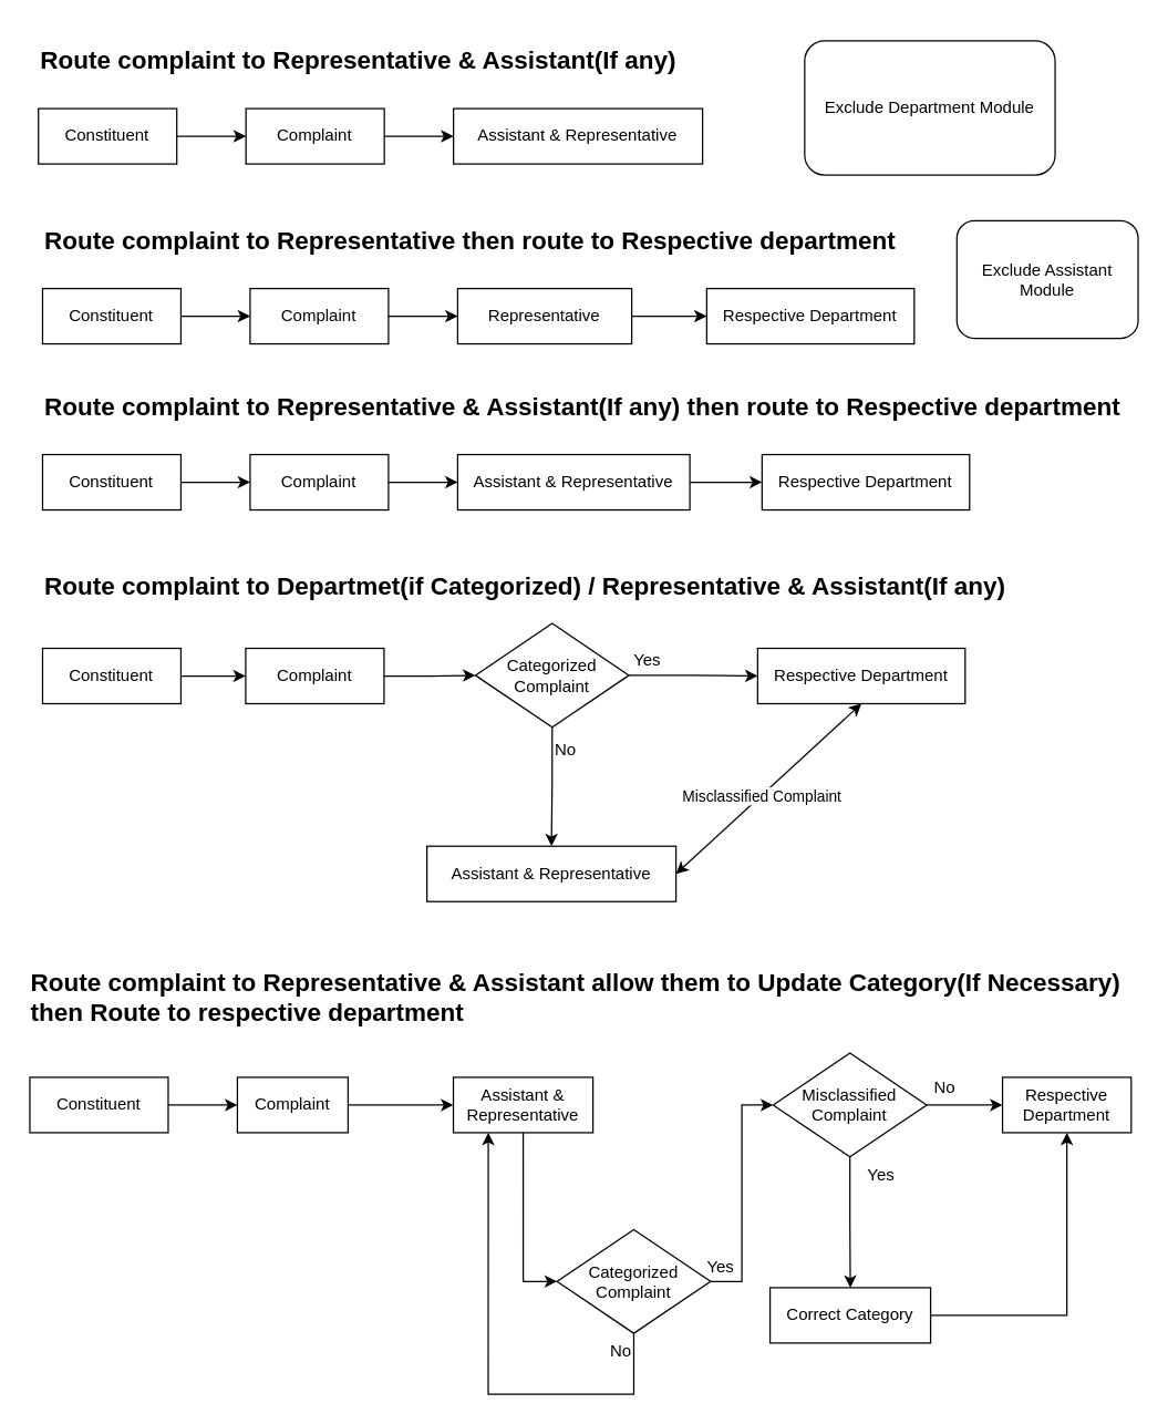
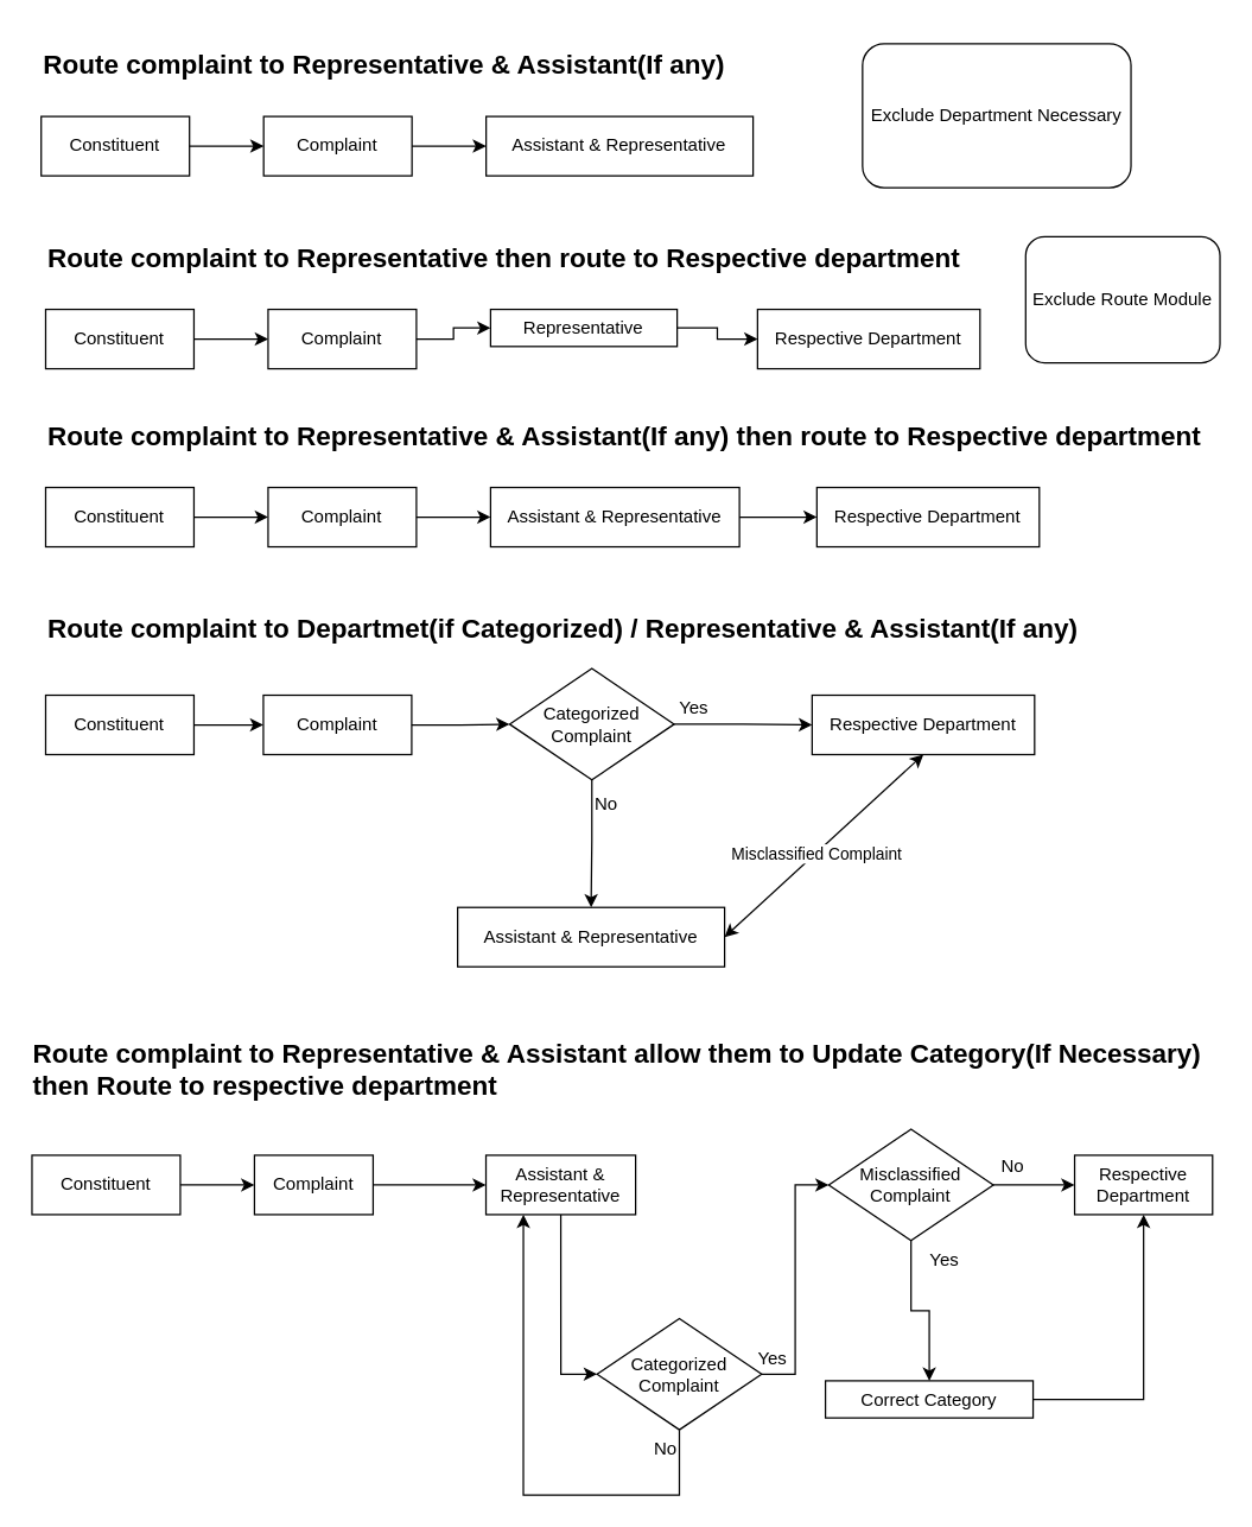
  <mxCell id="0" />
  <mxCell id="1" parent="0" />
  <mxCell id="2" value="Constituent" style="rounded=0;whiteSpace=wrap;html=1;movable=1;resizable=1;rotatable=1;deletable=1;editable=1;locked=0;connectable=1;" parent="1" vertex="1"><mxGeometry x="30.2" y="328" width="100" height="40" as="geometry" /></mxCell>
  <mxCell id="3" value="Complaint" style="rounded=0;whiteSpace=wrap;html=1;movable=1;resizable=1;rotatable=1;deletable=1;editable=1;locked=0;connectable=1;" parent="1" vertex="1"><mxGeometry x="180.2" y="328" width="100" height="40" as="geometry" /></mxCell>
  <mxCell id="4" value="Assistant &amp;amp; Representative" style="rounded=0;whiteSpace=wrap;html=1;movable=1;resizable=1;rotatable=1;deletable=1;editable=1;locked=0;connectable=1;" parent="1" vertex="1"><mxGeometry x="330.2" y="328" width="167.8" height="40" as="geometry" /></mxCell>
  <mxCell id="5" value="Respective Department" style="rounded=0;whiteSpace=wrap;html=1;movable=1;resizable=1;rotatable=1;deletable=1;editable=1;locked=0;connectable=1;" parent="1" vertex="1"><mxGeometry x="550.2" y="328" width="150" height="40" as="geometry" /></mxCell>
  <mxCell id="6" style="edgeStyle=orthogonalEdgeStyle;rounded=0;orthogonalLoop=1;jettySize=auto;html=1;exitX=1;exitY=0.5;exitDx=0;exitDy=0;entryX=0;entryY=0.5;entryDx=0;entryDy=0;movable=1;resizable=1;rotatable=1;deletable=1;editable=1;locked=0;connectable=1;" parent="1" source="2" target="3" edge="1"><mxGeometry relative="1" as="geometry" /></mxCell>
  <mxCell id="7" style="edgeStyle=orthogonalEdgeStyle;rounded=0;orthogonalLoop=1;jettySize=auto;html=1;exitX=1;exitY=0.5;exitDx=0;exitDy=0;entryX=0;entryY=0.5;entryDx=0;entryDy=0;movable=1;resizable=1;rotatable=1;deletable=1;editable=1;locked=0;connectable=1;" parent="1" source="3" target="4" edge="1"><mxGeometry relative="1" as="geometry" /></mxCell>
  <mxCell id="8" style="edgeStyle=orthogonalEdgeStyle;rounded=0;orthogonalLoop=1;jettySize=auto;html=1;exitX=1;exitY=0.5;exitDx=0;exitDy=0;entryX=0;entryY=0.5;entryDx=0;entryDy=0;movable=1;resizable=1;rotatable=1;deletable=1;editable=1;locked=0;connectable=1;" parent="1" source="4" target="5" edge="1"><mxGeometry relative="1" as="geometry" /></mxCell>
  <mxCell id="9" value="&lt;b&gt;&lt;font style=&quot;font-size: 18px;&quot;&gt;Route complaint to Representative &amp;amp; Assistant(If any) then route to Respective department&lt;/font&gt;&lt;/b&gt;" style="text;html=1;align=left;verticalAlign=middle;whiteSpace=wrap;rounded=0;movable=1;resizable=1;rotatable=1;deletable=1;editable=1;locked=0;connectable=1;" parent="1" vertex="1"><mxGeometry x="30.2" y="270" width="787.8" height="47" as="geometry" /></mxCell>
  <mxCell id="10" value="&lt;b&gt;&lt;font style=&quot;font-size: 18px;&quot;&gt;Route complaint to&amp;nbsp;&lt;/font&gt;&lt;/b&gt;&lt;b&gt;&lt;font style=&quot;font-size: 18px;&quot;&gt;Representative &amp;amp; Assistant allow them to Update Category(If Necessary) then Route to respective department&lt;/font&gt;&lt;/b&gt;&lt;b&gt;&lt;font style=&quot;font-size: 18px;&quot;&gt;&amp;nbsp;&lt;/font&gt;&lt;/b&gt;" style="text;html=1;align=left;verticalAlign=middle;whiteSpace=wrap;rounded=0;movable=1;resizable=1;rotatable=1;deletable=1;editable=1;locked=0;connectable=1;" parent="1" vertex="1"><mxGeometry x="20.2" y="697" width="794.8" height="47" as="geometry" /></mxCell>
  <mxCell id="11" value="Constituent" style="rounded=0;whiteSpace=wrap;html=1;movable=1;resizable=1;rotatable=1;deletable=1;editable=1;locked=0;connectable=1;" parent="1" vertex="1"><mxGeometry x="21" y="778" width="100" height="40" as="geometry" /></mxCell>
  <mxCell id="12" value="Complaint" style="rounded=0;whiteSpace=wrap;html=1;movable=1;resizable=1;rotatable=1;deletable=1;editable=1;locked=0;connectable=1;" parent="1" vertex="1"><mxGeometry x="171" y="778" width="80" height="40" as="geometry" /></mxCell>
  <mxCell id="13" style="edgeStyle=orthogonalEdgeStyle;rounded=0;orthogonalLoop=1;jettySize=auto;html=1;exitX=1;exitY=0.5;exitDx=0;exitDy=0;entryX=0;entryY=0.5;entryDx=0;entryDy=0;movable=1;resizable=1;rotatable=1;deletable=1;editable=1;locked=0;connectable=1;" parent="1" source="11" target="12" edge="1"><mxGeometry relative="1" as="geometry" /></mxCell>
  <mxCell id="14" style="edgeStyle=orthogonalEdgeStyle;rounded=0;orthogonalLoop=1;jettySize=auto;html=1;exitX=1;exitY=0.5;exitDx=0;exitDy=0;movable=1;resizable=1;rotatable=1;deletable=1;editable=1;locked=0;connectable=1;" parent="1" source="18" target="44" edge="1"><mxGeometry relative="1" as="geometry"><mxPoint x="781" y="797" as="sourcePoint" /><mxPoint x="723" y="797" as="targetPoint" /></mxGeometry></mxCell>
  <mxCell id="15" style="edgeStyle=orthogonalEdgeStyle;rounded=0;orthogonalLoop=1;jettySize=auto;html=1;entryX=0.5;entryY=1;entryDx=0;entryDy=0;" parent="1" source="16" target="44" edge="1"><mxGeometry relative="1" as="geometry" /></mxCell>
- <mxCell id="16" value="Correct Category" style="rounded=0;whiteSpace=wrap;html=1;movable=1;resizable=1;rotatable=1;deletable=1;editable=1;locked=0;connectable=1;" parent="1" vertex="1"><mxGeometry x="556" y="930" width="116" height="40" as="geometry" /></mxCell>
+ <mxCell id="16" value="Correct Category" style="rounded=0;whiteSpace=wrap;html=1;movable=1;resizable=1;rotatable=1;deletable=1;editable=1;locked=0;connectable=1;" parent="1" vertex="1"><mxGeometry x="556" y="930" width="140" height="25" as="geometry" /></mxCell>
  <mxCell id="17" style="edgeStyle=orthogonalEdgeStyle;rounded=0;orthogonalLoop=1;jettySize=auto;html=1;entryX=0.5;entryY=0;entryDx=0;entryDy=0;" parent="1" source="18" target="16" edge="1"><mxGeometry relative="1" as="geometry" /></mxCell>
  <mxCell id="18" value="Misclassified Complaint" style="rhombus;whiteSpace=wrap;html=1;movable=1;resizable=1;rotatable=1;deletable=1;editable=1;locked=0;connectable=1;" parent="1" vertex="1"><mxGeometry x="558.2" y="760.5" width="111" height="75" as="geometry" /></mxCell>
  <mxCell id="19" value="No" style="text;html=1;align=center;verticalAlign=middle;resizable=1;points=[];autosize=1;strokeColor=none;fillColor=none;movable=1;rotatable=1;deletable=1;editable=1;locked=0;connectable=1;" parent="1" vertex="1"><mxGeometry x="665" y="773" width="33" height="26" as="geometry" /></mxCell>
  <mxCell id="20" value="Yes" style="text;html=1;align=center;verticalAlign=middle;resizable=1;points=[];autosize=1;strokeColor=none;fillColor=none;movable=1;rotatable=1;deletable=1;editable=1;locked=0;connectable=1;" parent="1" vertex="1"><mxGeometry x="617" y="835.5" width="38" height="26" as="geometry" /></mxCell>
  <mxCell id="21" style="edgeStyle=orthogonalEdgeStyle;rounded=0;orthogonalLoop=1;jettySize=auto;html=1;entryX=0;entryY=0.5;entryDx=0;entryDy=0;" parent="1" source="23" target="18" edge="1"><mxGeometry relative="1" as="geometry" /></mxCell>
  <mxCell id="22" style="edgeStyle=orthogonalEdgeStyle;rounded=0;orthogonalLoop=1;jettySize=auto;html=1;entryX=0.25;entryY=1;entryDx=0;entryDy=0;" parent="1" source="23" target="42" edge="1"><mxGeometry relative="1" as="geometry"><Array as="points"><mxPoint x="458" y="1007" /><mxPoint x="352" y="1007" /></Array></mxGeometry></mxCell>
  <mxCell id="23" value="Categorized Complaint" style="rhombus;whiteSpace=wrap;html=1;movable=1;resizable=1;rotatable=1;deletable=1;editable=1;locked=0;connectable=1;" parent="1" vertex="1"><mxGeometry x="402" y="888" width="111" height="75" as="geometry" /></mxCell>
  <mxCell id="24" value="Yes" style="text;html=1;align=center;verticalAlign=middle;resizable=1;points=[];autosize=1;strokeColor=none;fillColor=none;movable=1;rotatable=1;deletable=1;editable=1;locked=0;connectable=1;" parent="1" vertex="1"><mxGeometry x="501" y="902" width="38" height="26" as="geometry" /></mxCell>
  <mxCell id="25" value="Constituent" style="rounded=0;whiteSpace=wrap;html=1;movable=1;resizable=1;rotatable=1;deletable=1;editable=1;locked=0;connectable=1;" parent="1" vertex="1"><mxGeometry x="27.2" y="78" width="100" height="40" as="geometry" /></mxCell>
  <mxCell id="26" value="Complaint" style="rounded=0;whiteSpace=wrap;html=1;movable=1;resizable=1;rotatable=1;deletable=1;editable=1;locked=0;connectable=1;" parent="1" vertex="1"><mxGeometry x="177.2" y="78" width="100" height="40" as="geometry" /></mxCell>
  <mxCell id="27" value="Assistant &amp;amp; Representative" style="rounded=0;whiteSpace=wrap;html=1;movable=1;resizable=1;rotatable=1;deletable=1;editable=1;locked=0;connectable=1;" parent="1" vertex="1"><mxGeometry x="327.2" y="78" width="180" height="40" as="geometry" /></mxCell>
  <mxCell id="28" style="edgeStyle=orthogonalEdgeStyle;rounded=0;orthogonalLoop=1;jettySize=auto;html=1;exitX=1;exitY=0.5;exitDx=0;exitDy=0;entryX=0;entryY=0.5;entryDx=0;entryDy=0;movable=1;resizable=1;rotatable=1;deletable=1;editable=1;locked=0;connectable=1;" parent="1" source="25" target="26" edge="1"><mxGeometry relative="1" as="geometry" /></mxCell>
  <mxCell id="29" style="edgeStyle=orthogonalEdgeStyle;rounded=0;orthogonalLoop=1;jettySize=auto;html=1;exitX=1;exitY=0.5;exitDx=0;exitDy=0;entryX=0;entryY=0.5;entryDx=0;entryDy=0;movable=1;resizable=1;rotatable=1;deletable=1;editable=1;locked=0;connectable=1;" parent="1" source="26" target="27" edge="1"><mxGeometry relative="1" as="geometry" /></mxCell>
  <mxCell id="30" value="&lt;b&gt;&lt;font style=&quot;font-size: 18px;&quot;&gt;Route complaint to Representative &amp;amp; Assistant(If any)&lt;/font&gt;&lt;/b&gt;" style="text;html=1;align=left;verticalAlign=middle;whiteSpace=wrap;rounded=0;movable=1;resizable=1;rotatable=1;deletable=1;editable=1;locked=0;connectable=1;" parent="1" vertex="1"><mxGeometry x="27.2" y="20" width="787.8" height="47" as="geometry" /></mxCell>
  <mxCell id="31" value="Constituent" style="rounded=0;whiteSpace=wrap;html=1;movable=1;resizable=1;rotatable=1;deletable=1;editable=1;locked=0;connectable=1;" parent="1" vertex="1"><mxGeometry x="30.2" y="208" width="100" height="40" as="geometry" /></mxCell>
  <mxCell id="32" value="Complaint" style="rounded=0;whiteSpace=wrap;html=1;movable=1;resizable=1;rotatable=1;deletable=1;editable=1;locked=0;connectable=1;" parent="1" vertex="1"><mxGeometry x="180.2" y="208" width="100" height="40" as="geometry" /></mxCell>
- <mxCell id="33" value="Representative" style="rounded=0;whiteSpace=wrap;html=1;movable=1;resizable=1;rotatable=1;deletable=1;editable=1;locked=0;connectable=1;" parent="1" vertex="1"><mxGeometry x="330.2" y="208" width="125.8" height="40" as="geometry" /></mxCell>
+ <mxCell id="33" value="Representative" style="rounded=0;whiteSpace=wrap;html=1;movable=1;resizable=1;rotatable=1;deletable=1;editable=1;locked=0;connectable=1;" parent="1" vertex="1"><mxGeometry x="330.2" y="208" width="125.8" height="25" as="geometry" /></mxCell>
  <mxCell id="34" value="Respective Department" style="rounded=0;whiteSpace=wrap;html=1;movable=1;resizable=1;rotatable=1;deletable=1;editable=1;locked=0;connectable=1;" parent="1" vertex="1"><mxGeometry x="510.2" y="208" width="150" height="40" as="geometry" /></mxCell>
  <mxCell id="35" style="edgeStyle=orthogonalEdgeStyle;rounded=0;orthogonalLoop=1;jettySize=auto;html=1;exitX=1;exitY=0.5;exitDx=0;exitDy=0;entryX=0;entryY=0.5;entryDx=0;entryDy=0;movable=1;resizable=1;rotatable=1;deletable=1;editable=1;locked=0;connectable=1;" parent="1" source="31" target="32" edge="1"><mxGeometry relative="1" as="geometry" /></mxCell>
  <mxCell id="36" style="edgeStyle=orthogonalEdgeStyle;rounded=0;orthogonalLoop=1;jettySize=auto;html=1;exitX=1;exitY=0.5;exitDx=0;exitDy=0;entryX=0;entryY=0.5;entryDx=0;entryDy=0;movable=1;resizable=1;rotatable=1;deletable=1;editable=1;locked=0;connectable=1;" parent="1" source="32" target="33" edge="1"><mxGeometry relative="1" as="geometry" /></mxCell>
  <mxCell id="37" style="edgeStyle=orthogonalEdgeStyle;rounded=0;orthogonalLoop=1;jettySize=auto;html=1;exitX=1;exitY=0.5;exitDx=0;exitDy=0;entryX=0;entryY=0.5;entryDx=0;entryDy=0;movable=1;resizable=1;rotatable=1;deletable=1;editable=1;locked=0;connectable=1;" parent="1" source="33" target="34" edge="1"><mxGeometry relative="1" as="geometry" /></mxCell>
  <mxCell id="38" value="&lt;b&gt;&lt;font style=&quot;font-size: 18px;&quot;&gt;Route complaint to Representative then route to Respective department&lt;/font&gt;&lt;/b&gt;" style="text;html=1;align=left;verticalAlign=middle;whiteSpace=wrap;rounded=0;movable=1;resizable=1;rotatable=1;deletable=1;editable=1;locked=0;connectable=1;" parent="1" vertex="1"><mxGeometry x="30.2" y="150" width="787.8" height="47" as="geometry" /></mxCell>
- <mxCell id="39" value="Exclude Department Module" style="rounded=1;whiteSpace=wrap;html=1;fillColor=none;" parent="1" vertex="1"><mxGeometry x="581" y="29" width="181" height="97" as="geometry" /></mxCell>
- <mxCell id="40" value="Exclude Assistant Module" style="rounded=1;whiteSpace=wrap;html=1;fillColor=none;" parent="1" vertex="1"><mxGeometry x="691" y="159" width="131" height="85" as="geometry" /></mxCell>
+ <mxCell id="39" value="Exclude Department Necessary" style="rounded=1;whiteSpace=wrap;html=1;fillColor=none;" parent="1" vertex="1"><mxGeometry x="581" y="29" width="181" height="97" as="geometry" /></mxCell>
+ <mxCell id="40" value="Exclude Route Module" style="rounded=1;whiteSpace=wrap;html=1;fillColor=none;" parent="1" vertex="1"><mxGeometry x="691" y="159" width="131" height="85" as="geometry" /></mxCell>
  <mxCell id="41" style="edgeStyle=orthogonalEdgeStyle;rounded=0;orthogonalLoop=1;jettySize=auto;html=1;entryX=0;entryY=0.5;entryDx=0;entryDy=0;exitX=0.5;exitY=1;exitDx=0;exitDy=0;" parent="1" source="42" target="23" edge="1"><mxGeometry relative="1" as="geometry" /></mxCell>
  <mxCell id="42" value="Assistant &amp;amp; Representative" style="rounded=0;whiteSpace=wrap;html=1;movable=1;resizable=1;rotatable=1;deletable=1;editable=1;locked=0;connectable=1;" parent="1" vertex="1"><mxGeometry x="327.1" y="778" width="100.9" height="40" as="geometry" /></mxCell>
  <mxCell id="43" style="edgeStyle=orthogonalEdgeStyle;rounded=0;orthogonalLoop=1;jettySize=auto;html=1;movable=1;resizable=1;rotatable=1;deletable=1;editable=1;locked=0;connectable=1;" parent="1" source="12" target="42" edge="1"><mxGeometry relative="1" as="geometry"><mxPoint x="337" y="798" as="targetPoint" /><mxPoint x="271" y="798" as="sourcePoint" /></mxGeometry></mxCell>
  <mxCell id="44" value="Respective Department" style="rounded=0;whiteSpace=wrap;html=1;movable=1;resizable=1;rotatable=1;deletable=1;editable=1;locked=0;connectable=1;" parent="1" vertex="1"><mxGeometry x="724" y="778" width="93" height="40" as="geometry" /></mxCell>
  <mxCell id="45" value="No" style="text;html=1;align=center;verticalAlign=middle;resizable=1;points=[];autosize=1;strokeColor=none;fillColor=none;movable=1;rotatable=1;deletable=1;editable=1;locked=0;connectable=1;" parent="1" vertex="1"><mxGeometry x="431" y="963" width="33" height="26" as="geometry" /></mxCell>
  <mxCell id="46" value="" style="group;movable=0;resizable=0;rotatable=0;deletable=0;editable=0;locked=1;connectable=0;" vertex="1" connectable="0" parent="1"><mxGeometry x="30.2" y="400" width="779.8" height="251" as="geometry" /></mxCell>
  <mxCell id="47" value="Constituent" style="rounded=0;whiteSpace=wrap;html=1;movable=1;resizable=1;rotatable=1;deletable=1;editable=1;locked=0;connectable=1;" parent="46" vertex="1"><mxGeometry y="68" width="100" height="40" as="geometry" /></mxCell>
  <mxCell id="48" value="Complaint" style="rounded=0;whiteSpace=wrap;html=1;movable=1;resizable=1;rotatable=1;deletable=1;editable=1;locked=0;connectable=1;" parent="46" vertex="1"><mxGeometry x="146.8" y="68" width="100" height="40" as="geometry" /></mxCell>
  <mxCell id="49" value="Respective Department" style="rounded=0;whiteSpace=wrap;html=1;movable=1;resizable=1;rotatable=1;deletable=1;editable=1;locked=0;connectable=1;" parent="46" vertex="1"><mxGeometry x="516.8" y="68" width="150" height="40" as="geometry" /></mxCell>
  <mxCell id="50" style="edgeStyle=orthogonalEdgeStyle;rounded=0;orthogonalLoop=1;jettySize=auto;html=1;exitX=1;exitY=0.5;exitDx=0;exitDy=0;entryX=0;entryY=0.5;entryDx=0;entryDy=0;movable=1;resizable=1;rotatable=1;deletable=1;editable=1;locked=0;connectable=1;" parent="46" source="47" target="48" edge="1"><mxGeometry relative="1" as="geometry" /></mxCell>
  <mxCell id="51" style="edgeStyle=orthogonalEdgeStyle;rounded=0;orthogonalLoop=1;jettySize=auto;html=1;exitX=1;exitY=0.5;exitDx=0;exitDy=0;movable=1;resizable=1;rotatable=1;deletable=1;editable=1;locked=0;connectable=1;" parent="46" source="48" target="56" edge="1"><mxGeometry relative="1" as="geometry"><mxPoint x="296.8" y="88" as="targetPoint" /></mxGeometry></mxCell>
  <mxCell id="52" style="edgeStyle=orthogonalEdgeStyle;rounded=0;orthogonalLoop=1;jettySize=auto;html=1;exitX=1;exitY=0.5;exitDx=0;exitDy=0;entryX=0;entryY=0.5;entryDx=0;entryDy=0;movable=1;resizable=1;rotatable=1;deletable=1;editable=1;locked=0;connectable=1;" parent="46" source="56" target="49" edge="1"><mxGeometry relative="1" as="geometry"><mxPoint x="416.8" y="88" as="sourcePoint" /></mxGeometry></mxCell>
  <mxCell id="53" value="Assistant &amp;amp; Representative" style="rounded=0;whiteSpace=wrap;html=1;movable=1;resizable=1;rotatable=1;deletable=1;editable=1;locked=0;connectable=1;" parent="46" vertex="1"><mxGeometry x="277.8" y="211" width="180" height="40" as="geometry" /></mxCell>
  <mxCell id="54" style="edgeStyle=orthogonalEdgeStyle;rounded=0;orthogonalLoop=1;jettySize=auto;html=1;exitX=0.5;exitY=1;exitDx=0;exitDy=0;entryX=0.5;entryY=0;entryDx=0;entryDy=0;movable=1;resizable=1;rotatable=1;deletable=1;editable=1;locked=0;connectable=1;" parent="46" source="56" target="53" edge="1"><mxGeometry relative="1" as="geometry"><mxPoint x="435.8" y="228" as="sourcePoint" /><Array as="points"><mxPoint x="367.8" y="166" /><mxPoint x="367.8" y="195" /><mxPoint x="367.8" y="208" /></Array></mxGeometry></mxCell>
  <mxCell id="55" value="&lt;b&gt;&lt;font style=&quot;font-size: 18px;&quot;&gt;Route complaint to Departmet(if Categorized) / Representative &amp;amp; Assistant(If any)&lt;/font&gt;&lt;/b&gt;" style="text;html=1;align=left;verticalAlign=middle;whiteSpace=wrap;rounded=0;movable=1;resizable=1;rotatable=1;deletable=1;editable=1;locked=0;connectable=1;" parent="46" vertex="1"><mxGeometry width="779.8" height="47" as="geometry" /></mxCell>
  <mxCell id="56" value="Categorized Complaint" style="rhombus;whiteSpace=wrap;html=1;movable=1;resizable=1;rotatable=1;deletable=1;editable=1;locked=0;connectable=1;" parent="46" vertex="1"><mxGeometry x="312.8" y="50" width="111" height="75" as="geometry" /></mxCell>
  <mxCell id="57" value="Yes" style="text;html=1;align=center;verticalAlign=middle;resizable=1;points=[];autosize=1;strokeColor=none;fillColor=none;movable=1;rotatable=1;deletable=1;editable=1;locked=0;connectable=1;" parent="46" vertex="1"><mxGeometry x="417.8" y="64" width="38" height="26" as="geometry" /></mxCell>
  <mxCell id="58" value="No" style="text;html=1;align=center;verticalAlign=middle;resizable=1;points=[];autosize=1;strokeColor=none;fillColor=none;movable=1;rotatable=1;deletable=1;editable=1;locked=0;connectable=1;" parent="46" vertex="1"><mxGeometry x="360.8" y="129" width="33" height="26" as="geometry" /></mxCell>
  <mxCell id="59" value="" style="endArrow=classic;startArrow=classic;html=1;rounded=0;entryX=0.5;entryY=1;entryDx=0;entryDy=0;exitX=1;exitY=0.5;exitDx=0;exitDy=0;" edge="1" parent="46" source="53" target="49"><mxGeometry width="50" height="50" relative="1" as="geometry"><mxPoint x="544.8" y="210" as="sourcePoint" /><mxPoint x="594.8" y="160" as="targetPoint" /></mxGeometry></mxCell>
  <mxCell id="60" value="Misclassified Complaint" style="edgeLabel;html=1;align=center;verticalAlign=middle;resizable=0;points=[];" vertex="1" connectable="0" parent="59"><mxGeometry x="-0.074" relative="1" as="geometry"><mxPoint as="offset" /></mxGeometry></mxCell>
